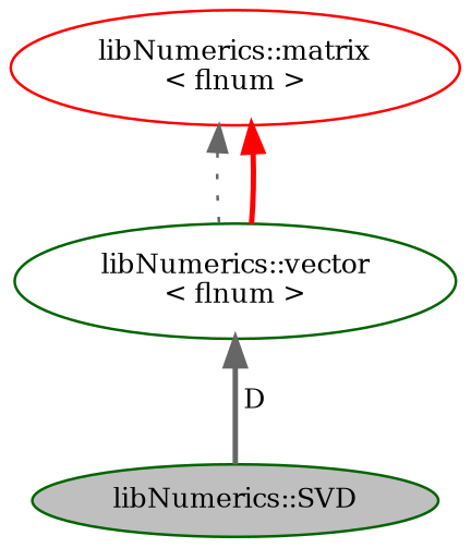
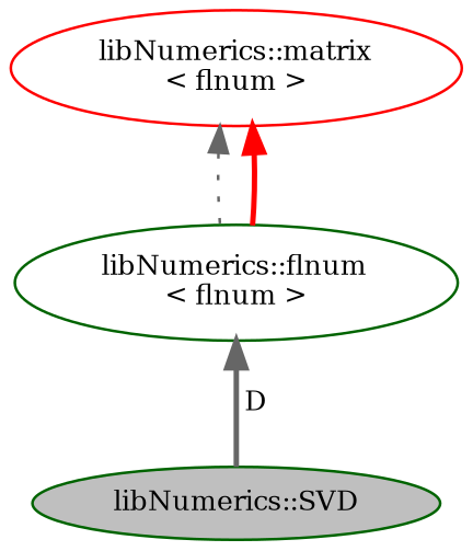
  digraph {
    fontname="DejaVu Serif"
    node [color=darkgreen fillcolor=white fontname="DejaVu Serif" fontsize=10 shape=ellipse style=filled]
    edge [color=gray40 dir=back fontname="DejaVu Serif" fontsize=10 labelfontname=Helvetica labelfontsize=10 style=bold]
    n1 [fillcolor=grey75 fontcolor=black height=0.2 label="libNumerics::SVD" width=0.4]
-   n2 [height=0.2 label="libNumerics::vector\l\< flnum \>" width=0.4]
+   n2 [height=0.2 label="libNumerics::flnum\l\< flnum \>" width=0.4]
    n3 [color=red height=0.2 label="libNumerics::matrix\l\< flnum \>" width=0.4]
    n2 -> n1 [label=" D"]
    n3 -> n2 [style=dotted]
    n3 -> n2 [color=red]
  }
